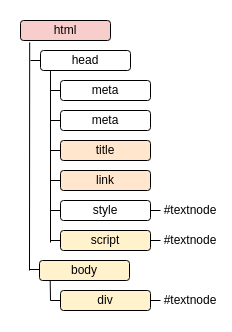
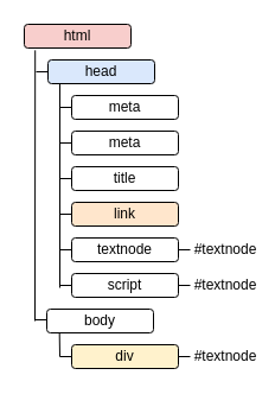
  <mxCell id="0" />
  <mxCell id="1" parent="0" />
  <mxCell id="2" value="html" style="rounded=1;whiteSpace=wrap;html=1;fillColor=#f8cecc;" vertex="1" parent="1"><mxGeometry x="20" y="20" width="90" height="20" as="geometry" /></mxCell>
- <mxCell id="3" value="body" style="rounded=1;whiteSpace=wrap;html=1;fillColor=#fff2cc;" vertex="1" parent="1"><mxGeometry x="39" y="260" width="90" height="20" as="geometry" /></mxCell>
+ <mxCell id="3" value="body" style="rounded=1;whiteSpace=wrap;html=1;" vertex="1" parent="1"><mxGeometry x="39" y="260" width="90" height="20" as="geometry" /></mxCell>
  <mxCell id="4" value="meta" style="rounded=1;whiteSpace=wrap;html=1;" vertex="1" parent="1"><mxGeometry x="60" y="80" width="90" height="20" as="geometry" /></mxCell>
  <mxCell id="5" value="meta" style="rounded=1;whiteSpace=wrap;html=1;" vertex="1" parent="1"><mxGeometry x="60" y="110" width="90" height="20" as="geometry" /></mxCell>
- <mxCell id="6" value="title" style="rounded=1;whiteSpace=wrap;html=1;fillColor=#ffe6cc;" vertex="1" parent="1"><mxGeometry x="60" y="140" width="90" height="20" as="geometry" /></mxCell>
+ <mxCell id="6" value="title" style="rounded=1;whiteSpace=wrap;html=1;" vertex="1" parent="1"><mxGeometry x="60" y="140" width="90" height="20" as="geometry" /></mxCell>
  <mxCell id="7" value="link" style="rounded=1;whiteSpace=wrap;html=1;fillColor=#ffe6cc;" vertex="1" parent="1"><mxGeometry x="60" y="170" width="90" height="20" as="geometry" /></mxCell>
- <mxCell id="8" value="style" style="rounded=1;whiteSpace=wrap;html=1;" vertex="1" parent="1"><mxGeometry x="60" y="200" width="90" height="20" as="geometry" /></mxCell>
- <mxCell id="9" value="script" style="rounded=1;whiteSpace=wrap;html=1;fillColor=#fff2cc;" vertex="1" parent="1"><mxGeometry x="60" y="230" width="90" height="20" as="geometry" /></mxCell>
- <mxCell id="10" value="head" style="rounded=1;whiteSpace=wrap;html=1;" vertex="1" parent="1"><mxGeometry x="40" y="50" width="90" height="20" as="geometry" /></mxCell>
+ <mxCell id="8" value="textnode" style="rounded=1;whiteSpace=wrap;html=1;" vertex="1" parent="1"><mxGeometry x="60" y="200" width="90" height="20" as="geometry" /></mxCell>
+ <mxCell id="9" value="script" style="rounded=1;whiteSpace=wrap;html=1;" vertex="1" parent="1"><mxGeometry x="60" y="230" width="90" height="20" as="geometry" /></mxCell>
+ <mxCell id="10" value="head" style="rounded=1;whiteSpace=wrap;html=1;fillColor=#dae8fc;" vertex="1" parent="1"><mxGeometry x="40" y="50" width="90" height="20" as="geometry" /></mxCell>
  <mxCell id="11" value="div" style="rounded=1;whiteSpace=wrap;html=1;fillColor=#fff2cc;" vertex="1" parent="1"><mxGeometry x="60" y="290" width="90" height="20" as="geometry" /></mxCell>
  <mxCell id="12" value="" style="endArrow=none;html=1;entryX=0.091;entryY=1.094;entryDx=0;entryDy=0;entryPerimeter=0;" edge="1" parent="1"><mxGeometry width="50" height="50" relative="1" as="geometry"><mxPoint x="29" y="270" as="sourcePoint" /><mxPoint x="29.19" y="41.88" as="targetPoint" /></mxGeometry></mxCell>
  <mxCell id="13" value="" style="endArrow=none;html=1;" edge="1" parent="1"><mxGeometry width="50" height="50" relative="1" as="geometry"><mxPoint x="29" y="269" as="sourcePoint" /><mxPoint x="39" y="269" as="targetPoint" /></mxGeometry></mxCell>
  <mxCell id="14" value="" style="endArrow=none;html=1;entryX=0;entryY=0.5;entryDx=0;entryDy=0;" edge="1" parent="1" target="10"><mxGeometry width="50" height="50" relative="1" as="geometry"><mxPoint x="30" y="60" as="sourcePoint" /><mxPoint x="110" y="230" as="targetPoint" /></mxGeometry></mxCell>
  <mxCell id="15" value="" style="endArrow=none;html=1;entryX=0.111;entryY=0.928;entryDx=0;entryDy=0;entryPerimeter=0;" edge="1" parent="1"><mxGeometry width="50" height="50" relative="1" as="geometry"><mxPoint x="50" y="242" as="sourcePoint" /><mxPoint x="49.99" y="70.56" as="targetPoint" /></mxGeometry></mxCell>
  <mxCell id="16" value="" style="endArrow=none;html=1;entryX=0.141;entryY=1.006;entryDx=0;entryDy=0;entryPerimeter=0;" edge="1" parent="1"><mxGeometry width="50" height="50" relative="1" as="geometry"><mxPoint x="50" y="300" as="sourcePoint" /><mxPoint x="49.69" y="280.12" as="targetPoint" /></mxGeometry></mxCell>
  <mxCell id="17" value="" style="endArrow=none;html=1;entryX=0;entryY=0.5;entryDx=0;entryDy=0;" edge="1" parent="1" target="11"><mxGeometry width="50" height="50" relative="1" as="geometry"><mxPoint x="50" y="300" as="sourcePoint" /><mxPoint x="110" y="230" as="targetPoint" /></mxGeometry></mxCell>
  <mxCell id="18" value="" style="endArrow=none;html=1;" edge="1" parent="1"><mxGeometry width="50" height="50" relative="1" as="geometry"><mxPoint x="50" y="240" as="sourcePoint" /><mxPoint x="60" y="240" as="targetPoint" /></mxGeometry></mxCell>
  <mxCell id="19" value="" style="endArrow=none;html=1;" edge="1" parent="1"><mxGeometry width="50" height="50" relative="1" as="geometry"><mxPoint x="50" y="210" as="sourcePoint" /><mxPoint x="60" y="210" as="targetPoint" /></mxGeometry></mxCell>
  <mxCell id="20" value="" style="endArrow=none;html=1;entryX=0;entryY=0.5;entryDx=0;entryDy=0;" edge="1" parent="1" target="7"><mxGeometry width="50" height="50" relative="1" as="geometry"><mxPoint x="50" y="180" as="sourcePoint" /><mxPoint x="140" y="200" as="targetPoint" /></mxGeometry></mxCell>
  <mxCell id="21" value="" style="endArrow=none;html=1;exitX=0;exitY=0.5;exitDx=0;exitDy=0;" edge="1" parent="1" source="6"><mxGeometry width="50" height="50" relative="1" as="geometry"><mxPoint x="90" y="250" as="sourcePoint" /><mxPoint x="50" y="150" as="targetPoint" /></mxGeometry></mxCell>
  <mxCell id="22" value="" style="endArrow=none;html=1;exitX=0;exitY=0.5;exitDx=0;exitDy=0;" edge="1" parent="1" source="5"><mxGeometry width="50" height="50" relative="1" as="geometry"><mxPoint x="90" y="250" as="sourcePoint" /><mxPoint x="50" y="120" as="targetPoint" /></mxGeometry></mxCell>
  <mxCell id="23" value="" style="endArrow=none;html=1;exitX=0;exitY=0.5;exitDx=0;exitDy=0;" edge="1" parent="1" source="4"><mxGeometry width="50" height="50" relative="1" as="geometry"><mxPoint x="90" y="250" as="sourcePoint" /><mxPoint x="50" y="90" as="targetPoint" /></mxGeometry></mxCell>
  <mxCell id="24" value="#textnode" style="text;html=1;strokeColor=none;fillColor=none;align=center;verticalAlign=middle;whiteSpace=wrap;rounded=0;" vertex="1" parent="1"><mxGeometry x="170" y="230" width="40" height="20" as="geometry" /></mxCell>
  <mxCell id="25" value="#textnode" style="text;html=1;strokeColor=none;fillColor=none;align=center;verticalAlign=middle;whiteSpace=wrap;rounded=0;" vertex="1" parent="1"><mxGeometry x="170" y="290" width="40" height="20" as="geometry" /></mxCell>
  <mxCell id="26" value="#textnode" style="text;html=1;strokeColor=none;fillColor=none;align=center;verticalAlign=middle;whiteSpace=wrap;rounded=0;" vertex="1" parent="1"><mxGeometry x="170" y="200" width="40" height="20" as="geometry" /></mxCell>
  <mxCell id="27" value="" style="endArrow=none;html=1;entryX=1;entryY=0.5;entryDx=0;entryDy=0;" edge="1" parent="1" target="8"><mxGeometry width="50" height="50" relative="1" as="geometry"><mxPoint x="160" y="210" as="sourcePoint" /><mxPoint x="160" y="250" as="targetPoint" /></mxGeometry></mxCell>
  <mxCell id="28" value="" style="endArrow=none;html=1;exitX=1;exitY=0.5;exitDx=0;exitDy=0;" edge="1" parent="1" source="9"><mxGeometry width="50" height="50" relative="1" as="geometry"><mxPoint x="170" y="260" as="sourcePoint" /><mxPoint x="160" y="240" as="targetPoint" /></mxGeometry></mxCell>
  <mxCell id="29" value="" style="endArrow=none;html=1;exitX=1;exitY=0.5;exitDx=0;exitDy=0;" edge="1" parent="1" source="11"><mxGeometry width="50" height="50" relative="1" as="geometry"><mxPoint x="170" y="260" as="sourcePoint" /><mxPoint x="160" y="300" as="targetPoint" /></mxGeometry></mxCell>
